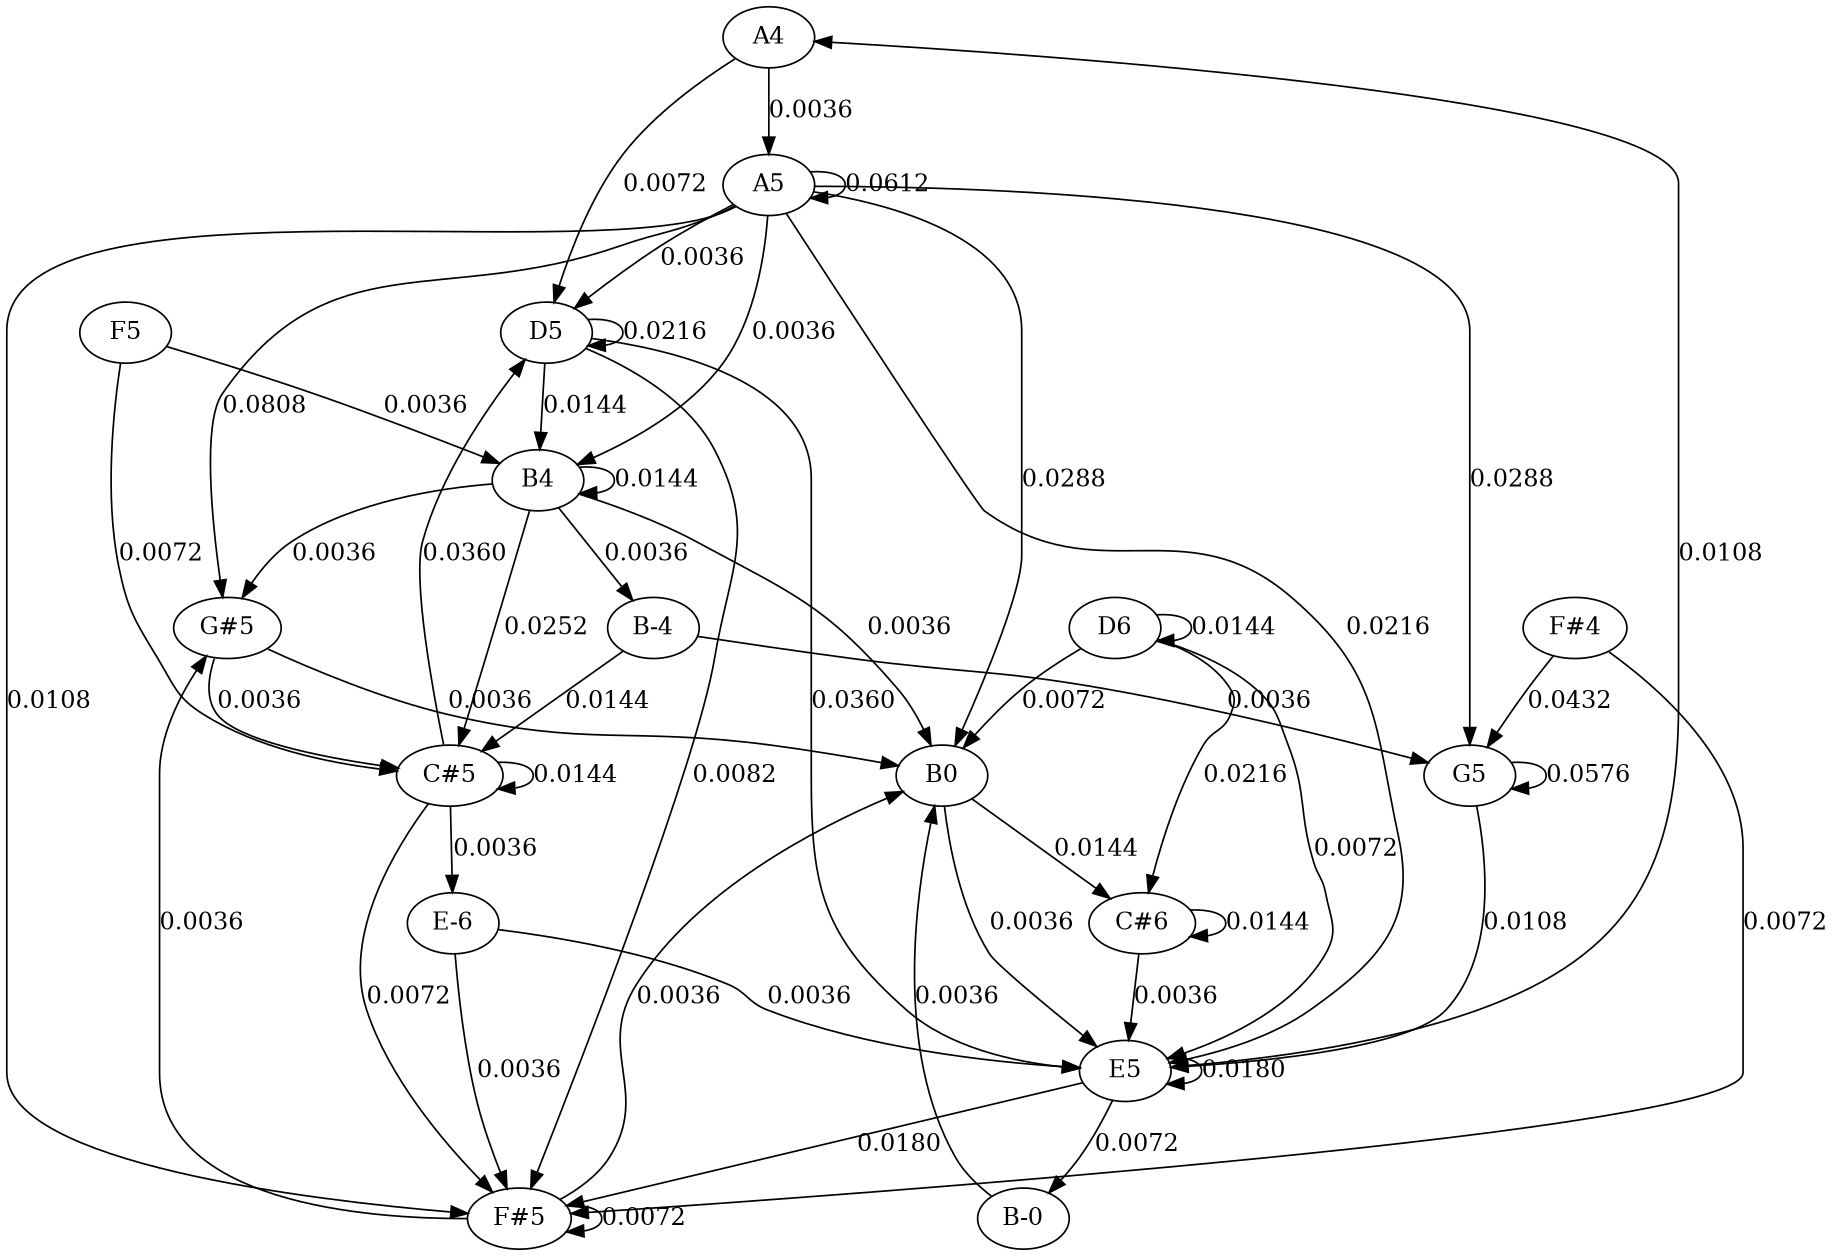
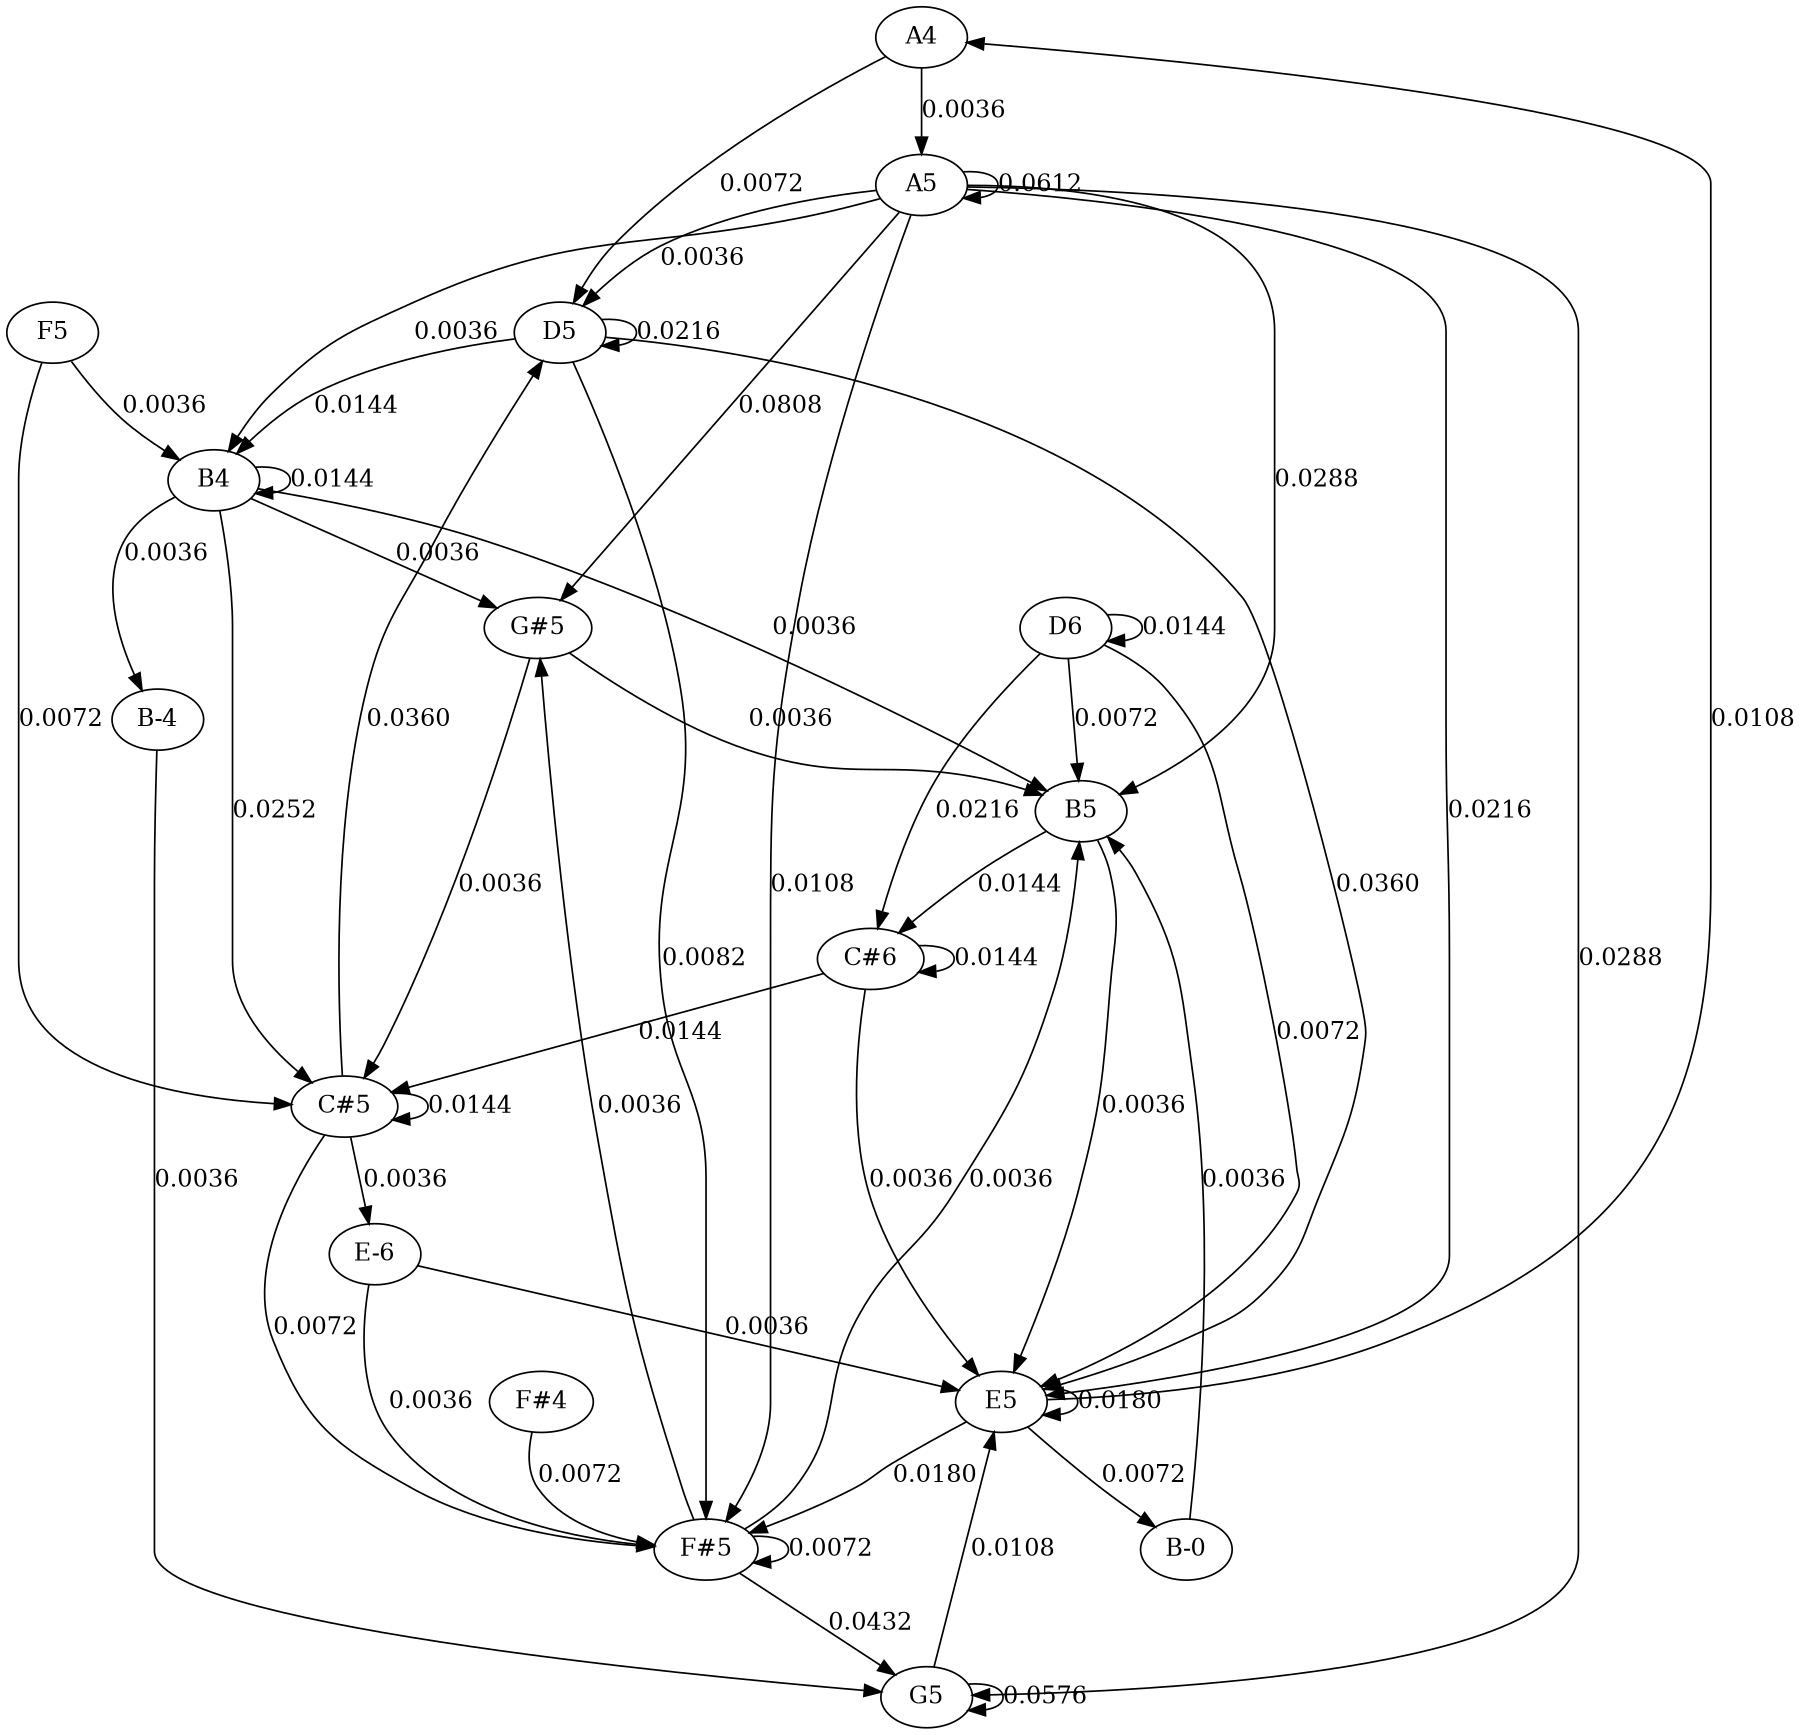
  strict graph {
    edge [arrowtype=normal dir=forward]
    A4 [height=0.5 width=0.75]
    D5 [height=0.5 width=0.75]
    A5 [height=0.5 width=0.75]
    B4 [height=0.5 width=0.75]
    "F#5" [height=0.5 width=0.75]
    E5 [height=0.5 width=0.75]
    "G#5" [height=0.5 width=0.75927]
    G5 [height=0.5 width=0.75]
-   B5 [height=0.5 width=0.75 label=B0]
+   B5 [height=0.5 width=0.75]
    "C#5" [height=0.5 width=0.75187]
    "B-4" [height=0.5 width=0.75]
    n12 [height=0.5 label="B-0" width=0.75]
    n13 [height=0.5 label="E-6" width=0.75]
    "C#6" [height=0.5 width=0.75187]
    D6 [height=0.5 width=0.75]
    "F#4" [height=0.5 width=0.75]
    F5 [height=0.5 width=0.75]
    A4 -- D5 [label=0.0072]
    A4 -- A5 [label=0.0036]
    D5 -- D5 [label=0.0216]
    D5 -- B4 [label=0.0144]
    D5 -- "F#5" [label=0.0082]
    D5 -- E5 [label=0.0360]
    A5 -- D5 [label=0.0036]
    A5 -- A5 [label=0.0612]
    A5 -- B4 [label=0.0036]
    A5 -- "F#5" [label=0.0108]
    A5 -- E5 [label=0.0216]
    A5 -- "G#5" [label=0.0808]
    A5 -- G5 [label=0.0288]
    A5 -- B5 [label=0.0288]
    B4 -- B4 [label=0.0144]
    B4 -- "G#5" [label=0.0036]
    B4 -- B5 [label=0.0036]
    B4 -- "C#5" [label=0.0252]
    B4 -- "B-4" [label=0.0036]
    "F#5" -- "F#5" [label=0.0072]
    "F#5" -- "G#5" [label=0.0036]
-   "F#4" -- G5 [label=0.0432]
+   "F#5" -- G5 [label=0.0432]
    "F#5" -- B5 [label=0.0036]
    E5 -- A4 [label=0.0108]
    E5 -- "F#5" [label=0.0180]
    E5 -- E5 [label=0.0180]
    E5 -- n12 [label=0.0072]
    "G#5" -- B5 [label=0.0036]
    "G#5" -- "C#5" [label=0.0036]
    G5 -- E5 [label=0.0108]
    G5 -- G5 [label=0.0576]
    B5 -- E5 [label=0.0036]
    B5 -- "C#6" [label=0.0144]
    "C#5" -- D5 [label=0.0360]
    "C#5" -- "F#5" [label=0.0072]
    "C#5" -- "C#5" [label=0.0144]
    "C#5" -- n13 [label=0.0036]
    "B-4" -- G5 [label=0.0036]
-   "B-4" -- "C#5" [label=0.0144]
+   "C#6" -- "C#5" [label=0.0144]
    n12 -- B5 [label=0.0036]
    n13 -- "F#5" [label=0.0036]
    n13 -- E5 [label=0.0036]
    "C#6" -- E5 [label=0.0036]
    "C#6" -- "C#6" [label=0.0144]
    D6 -- E5 [label=0.0072]
    D6 -- B5 [label=0.0072]
    D6 -- "C#6" [label=0.0216]
    D6 -- D6 [label=0.0144]
    "F#4" -- "F#5" [label=0.0072]
    F5 -- B4 [label=0.0036]
    F5 -- "C#5" [label=0.0072]
  }
